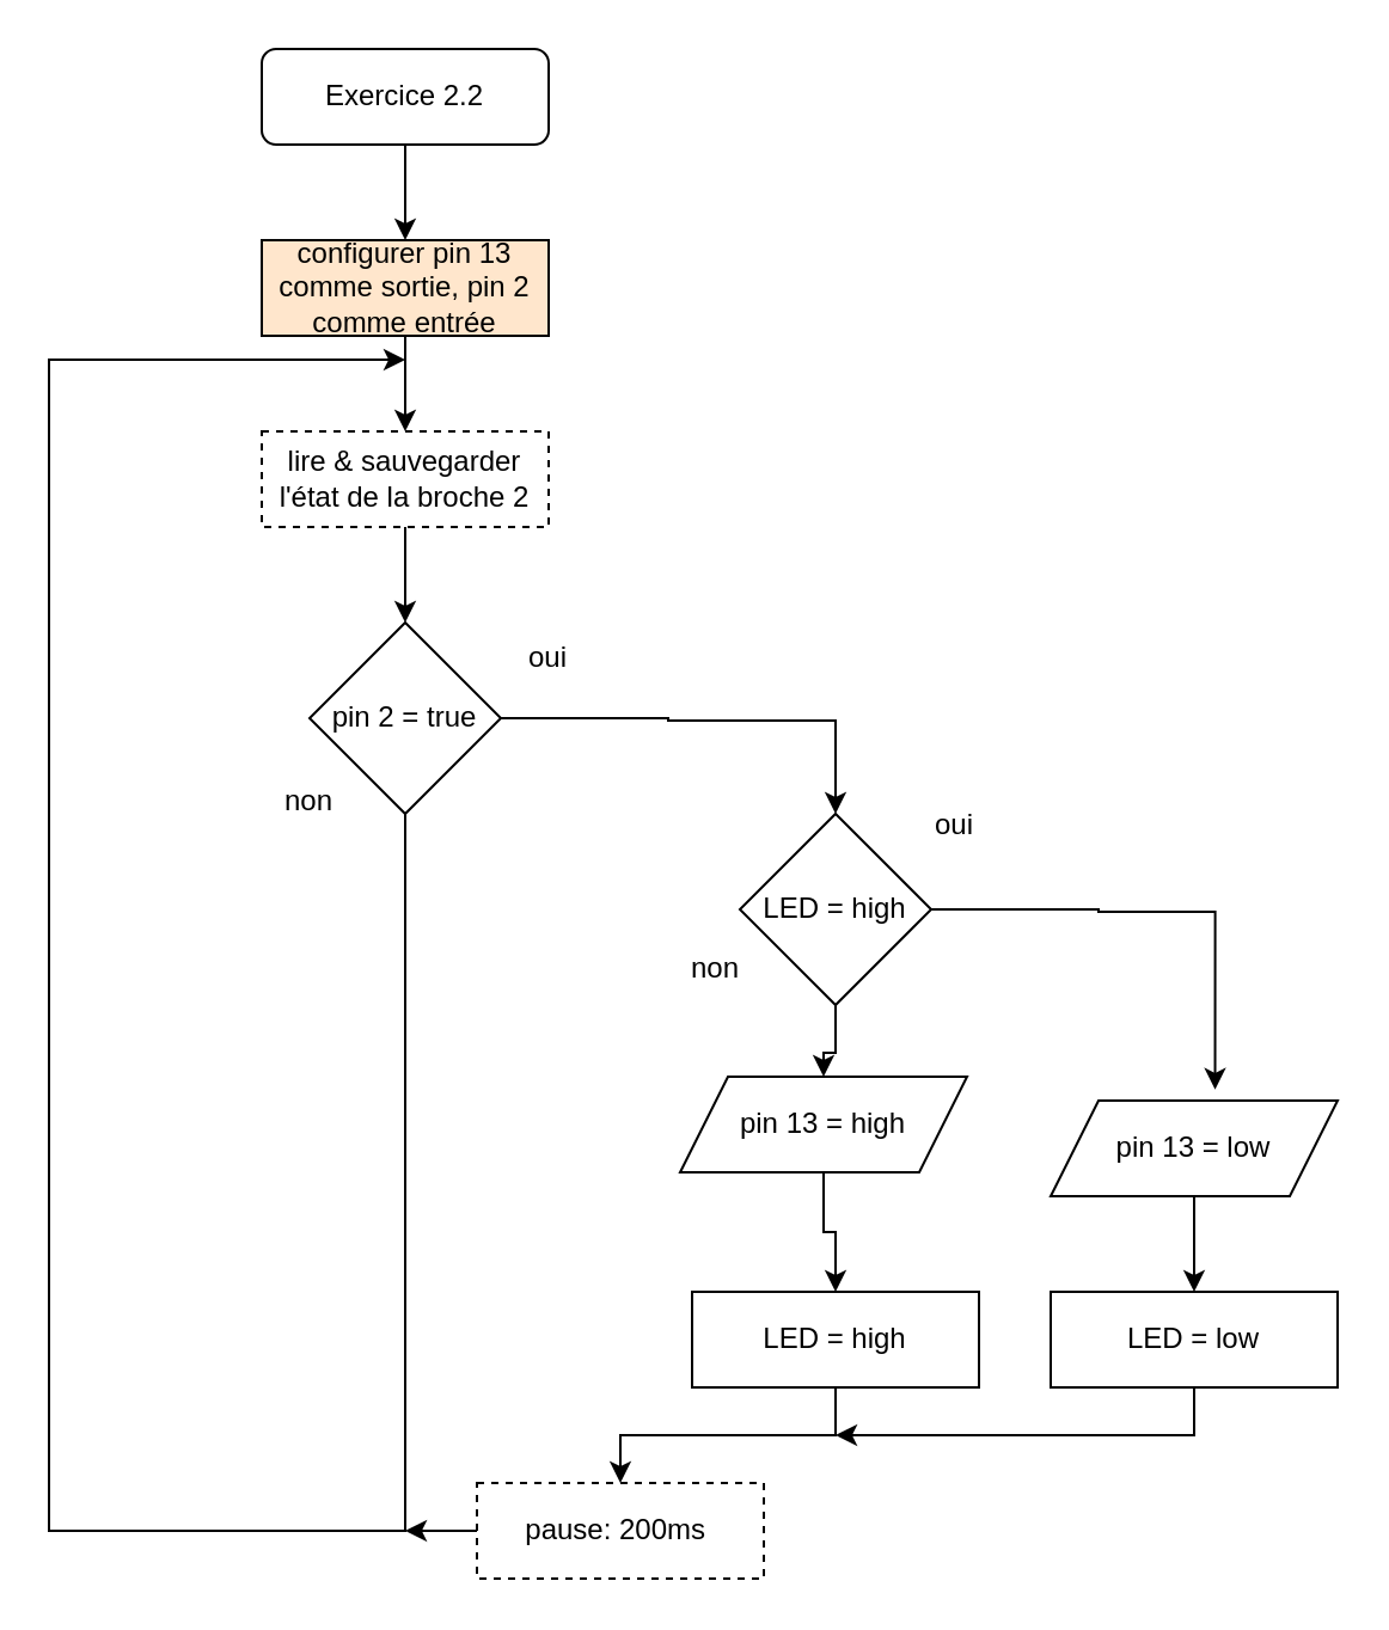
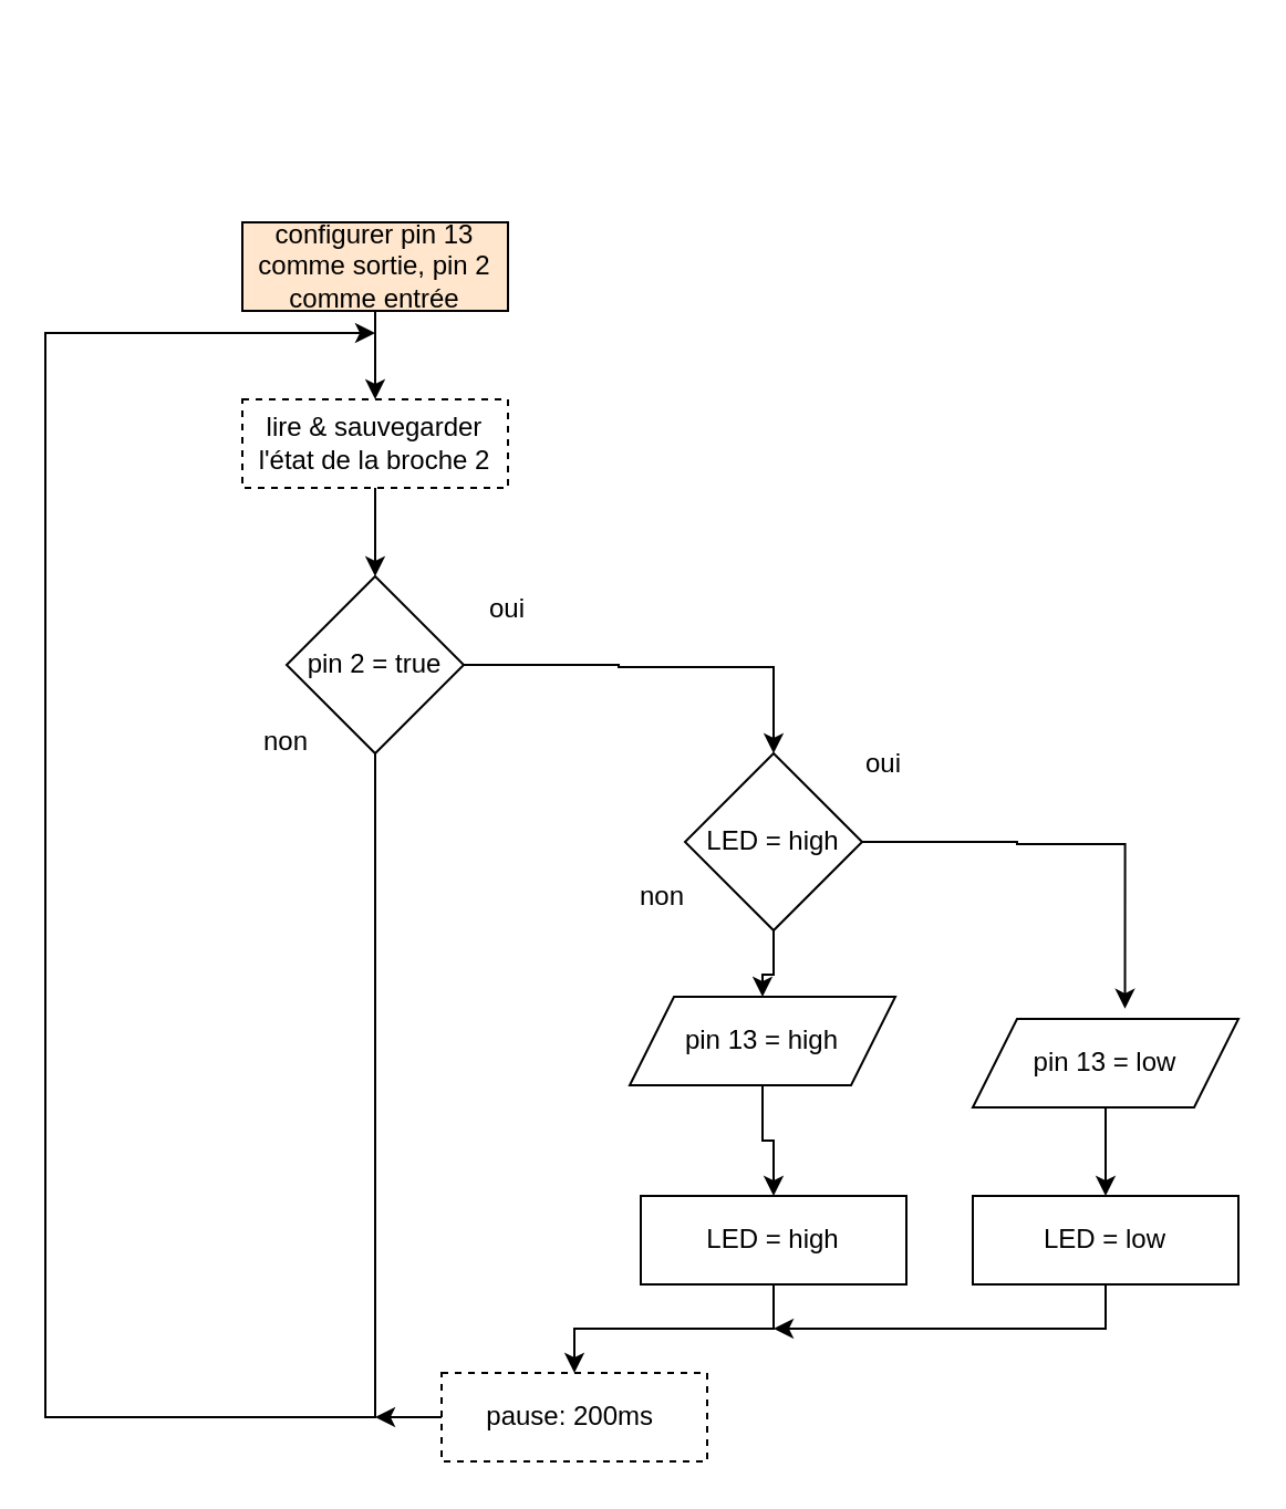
  <mxCell id="0" />
  <mxCell id="1" parent="0" />
- <mxCell id="2" value="" style="edgeStyle=orthogonalEdgeStyle;rounded=0;orthogonalLoop=1;jettySize=auto;html=1;" edge="1" parent="1" source="3" target="5"><mxGeometry relative="1" as="geometry" /></mxCell>
- <mxCell id="3" value="Exercice 2.2" style="rounded=1;whiteSpace=wrap;html=1;" vertex="1" parent="1"><mxGeometry x="109" y="20" width="120" height="40" as="geometry" /></mxCell>
  <mxCell id="4" value="" style="edgeStyle=orthogonalEdgeStyle;rounded=0;orthogonalLoop=1;jettySize=auto;html=1;" edge="1" parent="1" source="5" target="7"><mxGeometry relative="1" as="geometry" /></mxCell>
  <mxCell id="5" value="configurer pin 13 comme sortie, pin 2 comme entrée" style="rounded=0;whiteSpace=wrap;html=1;fillColor=#ffe6cc;" vertex="1" parent="1"><mxGeometry x="109" y="100" width="120" height="40" as="geometry" /></mxCell>
  <mxCell id="6" value="" style="edgeStyle=orthogonalEdgeStyle;rounded=0;orthogonalLoop=1;jettySize=auto;html=1;" edge="1" parent="1" source="7" target="10"><mxGeometry relative="1" as="geometry" /></mxCell>
  <mxCell id="7" value="lire &amp;amp; sauvegarder l'état de la broche 2" style="rounded=0;whiteSpace=wrap;html=1;dashed=1;" vertex="1" parent="1"><mxGeometry x="109" y="180" width="120" height="40" as="geometry" /></mxCell>
  <mxCell id="8" style="edgeStyle=orthogonalEdgeStyle;rounded=0;orthogonalLoop=1;jettySize=auto;html=1;exitX=0.5;exitY=1;exitDx=0;exitDy=0;" edge="1" parent="1" source="10"><mxGeometry relative="1" as="geometry"><mxPoint x="169" y="150" as="targetPoint" /><Array as="points"><mxPoint x="169" y="640" /><mxPoint x="20" y="640" /><mxPoint x="20" y="150" /></Array></mxGeometry></mxCell>
  <mxCell id="9" style="edgeStyle=orthogonalEdgeStyle;rounded=0;orthogonalLoop=1;jettySize=auto;html=1;exitX=1;exitY=0.5;exitDx=0;exitDy=0;entryX=0.5;entryY=0;entryDx=0;entryDy=0;" edge="1" parent="1" source="10" target="13"><mxGeometry relative="1" as="geometry"><mxPoint x="349" y="300" as="targetPoint" /><Array as="points"><mxPoint x="279" y="300" /><mxPoint x="279" y="301" /><mxPoint x="349" y="301" /></Array></mxGeometry></mxCell>
  <mxCell id="10" value="pin 2 = true" style="rhombus;whiteSpace=wrap;html=1;" vertex="1" parent="1"><mxGeometry x="129" y="260" width="80" height="80" as="geometry" /></mxCell>
  <mxCell id="11" value="" style="edgeStyle=orthogonalEdgeStyle;rounded=0;orthogonalLoop=1;jettySize=auto;html=1;" edge="1" parent="1" source="13" target="19"><mxGeometry relative="1" as="geometry" /></mxCell>
  <mxCell id="12" style="edgeStyle=orthogonalEdgeStyle;rounded=0;orthogonalLoop=1;jettySize=auto;html=1;exitX=1;exitY=0.5;exitDx=0;exitDy=0;entryX=0.573;entryY=-0.115;entryDx=0;entryDy=0;entryPerimeter=0;" edge="1" parent="1" source="13" target="21"><mxGeometry relative="1" as="geometry"><mxPoint x="519" y="380" as="targetPoint" /><Array as="points"><mxPoint x="459" y="380" /><mxPoint x="459" y="381" /><mxPoint x="508" y="381" /></Array></mxGeometry></mxCell>
  <mxCell id="13" value="LED = high" style="rhombus;whiteSpace=wrap;html=1;" vertex="1" parent="1"><mxGeometry x="309" y="340" width="80" height="80" as="geometry" /></mxCell>
  <mxCell id="14" value="non" style="text;html=1;strokeColor=none;fillColor=none;align=center;verticalAlign=middle;whiteSpace=wrap;rounded=0;" vertex="1" parent="1"><mxGeometry x="99" y="320" width="60" height="30" as="geometry" /></mxCell>
  <mxCell id="15" value="oui" style="text;html=1;strokeColor=none;fillColor=none;align=center;verticalAlign=middle;whiteSpace=wrap;rounded=0;" vertex="1" parent="1"><mxGeometry x="199" y="260" width="60" height="30" as="geometry" /></mxCell>
  <mxCell id="16" value="oui" style="text;html=1;strokeColor=none;fillColor=none;align=center;verticalAlign=middle;whiteSpace=wrap;rounded=0;" vertex="1" parent="1"><mxGeometry x="369" y="330" width="60" height="30" as="geometry" /></mxCell>
  <mxCell id="17" value="non" style="text;html=1;strokeColor=none;fillColor=none;align=center;verticalAlign=middle;whiteSpace=wrap;rounded=0;" vertex="1" parent="1"><mxGeometry x="269" y="390" width="60" height="30" as="geometry" /></mxCell>
  <mxCell id="18" value="" style="edgeStyle=orthogonalEdgeStyle;rounded=0;orthogonalLoop=1;jettySize=auto;html=1;" edge="1" parent="1" source="19" target="23"><mxGeometry relative="1" as="geometry" /></mxCell>
  <mxCell id="19" value="pin 13 = high" style="shape=parallelogram;perimeter=parallelogramPerimeter;whiteSpace=wrap;html=1;fixedSize=1;" vertex="1" parent="1"><mxGeometry x="284" y="450" width="120" height="40" as="geometry" /></mxCell>
  <mxCell id="20" value="" style="edgeStyle=orthogonalEdgeStyle;rounded=0;orthogonalLoop=1;jettySize=auto;html=1;" edge="1" parent="1" source="21" target="25"><mxGeometry relative="1" as="geometry" /></mxCell>
  <mxCell id="21" value="pin 13 = low" style="shape=parallelogram;perimeter=parallelogramPerimeter;whiteSpace=wrap;html=1;fixedSize=1;" vertex="1" parent="1"><mxGeometry x="439" y="460" width="120" height="40" as="geometry" /></mxCell>
  <mxCell id="22" value="" style="edgeStyle=orthogonalEdgeStyle;rounded=0;orthogonalLoop=1;jettySize=auto;html=1;" edge="1" parent="1" source="23" target="27"><mxGeometry relative="1" as="geometry" /></mxCell>
  <mxCell id="23" value="LED = high" style="rounded=0;whiteSpace=wrap;html=1;" vertex="1" parent="1"><mxGeometry x="289" y="540" width="120" height="40" as="geometry" /></mxCell>
  <mxCell id="24" style="edgeStyle=orthogonalEdgeStyle;rounded=0;orthogonalLoop=1;jettySize=auto;html=1;exitX=0.5;exitY=1;exitDx=0;exitDy=0;" edge="1" parent="1" source="25"><mxGeometry relative="1" as="geometry"><mxPoint x="349" y="600" as="targetPoint" /><Array as="points"><mxPoint x="499" y="600" /></Array></mxGeometry></mxCell>
  <mxCell id="25" value="LED = low" style="rounded=0;whiteSpace=wrap;html=1;" vertex="1" parent="1"><mxGeometry x="439" y="540" width="120" height="40" as="geometry" /></mxCell>
  <mxCell id="26" style="edgeStyle=orthogonalEdgeStyle;rounded=0;orthogonalLoop=1;jettySize=auto;html=1;exitX=0;exitY=0.5;exitDx=0;exitDy=0;" edge="1" parent="1" source="27"><mxGeometry relative="1" as="geometry"><mxPoint x="169" y="640" as="targetPoint" /></mxGeometry></mxCell>
  <mxCell id="27" value="pause: 200ms&amp;nbsp;" style="rounded=0;whiteSpace=wrap;html=1;dashed=1;" vertex="1" parent="1"><mxGeometry x="199" y="620" width="120" height="40" as="geometry" /></mxCell>
